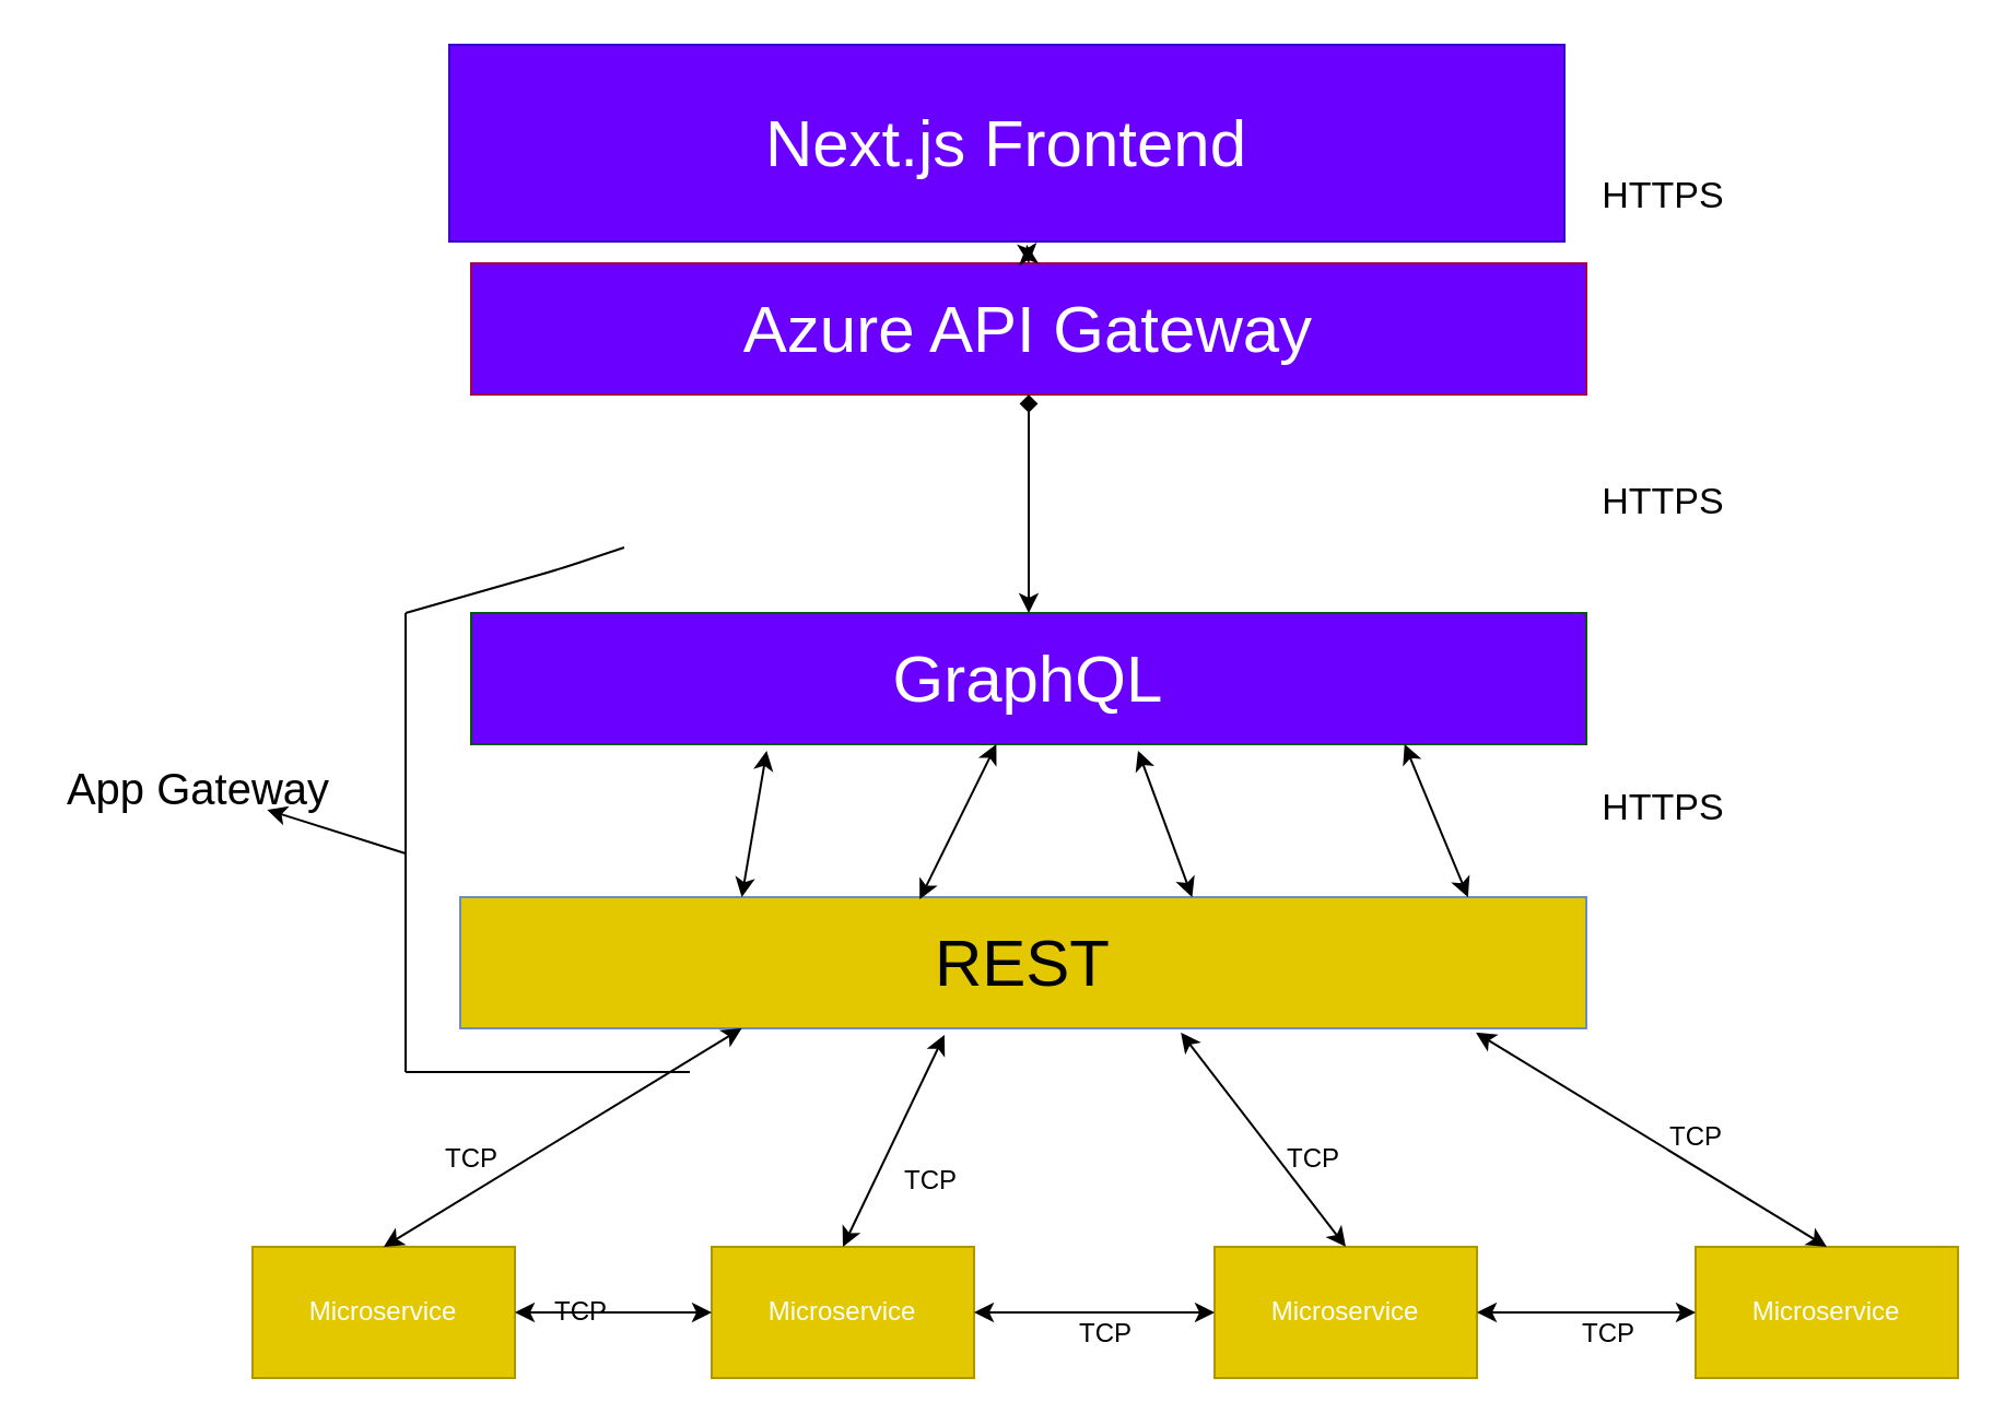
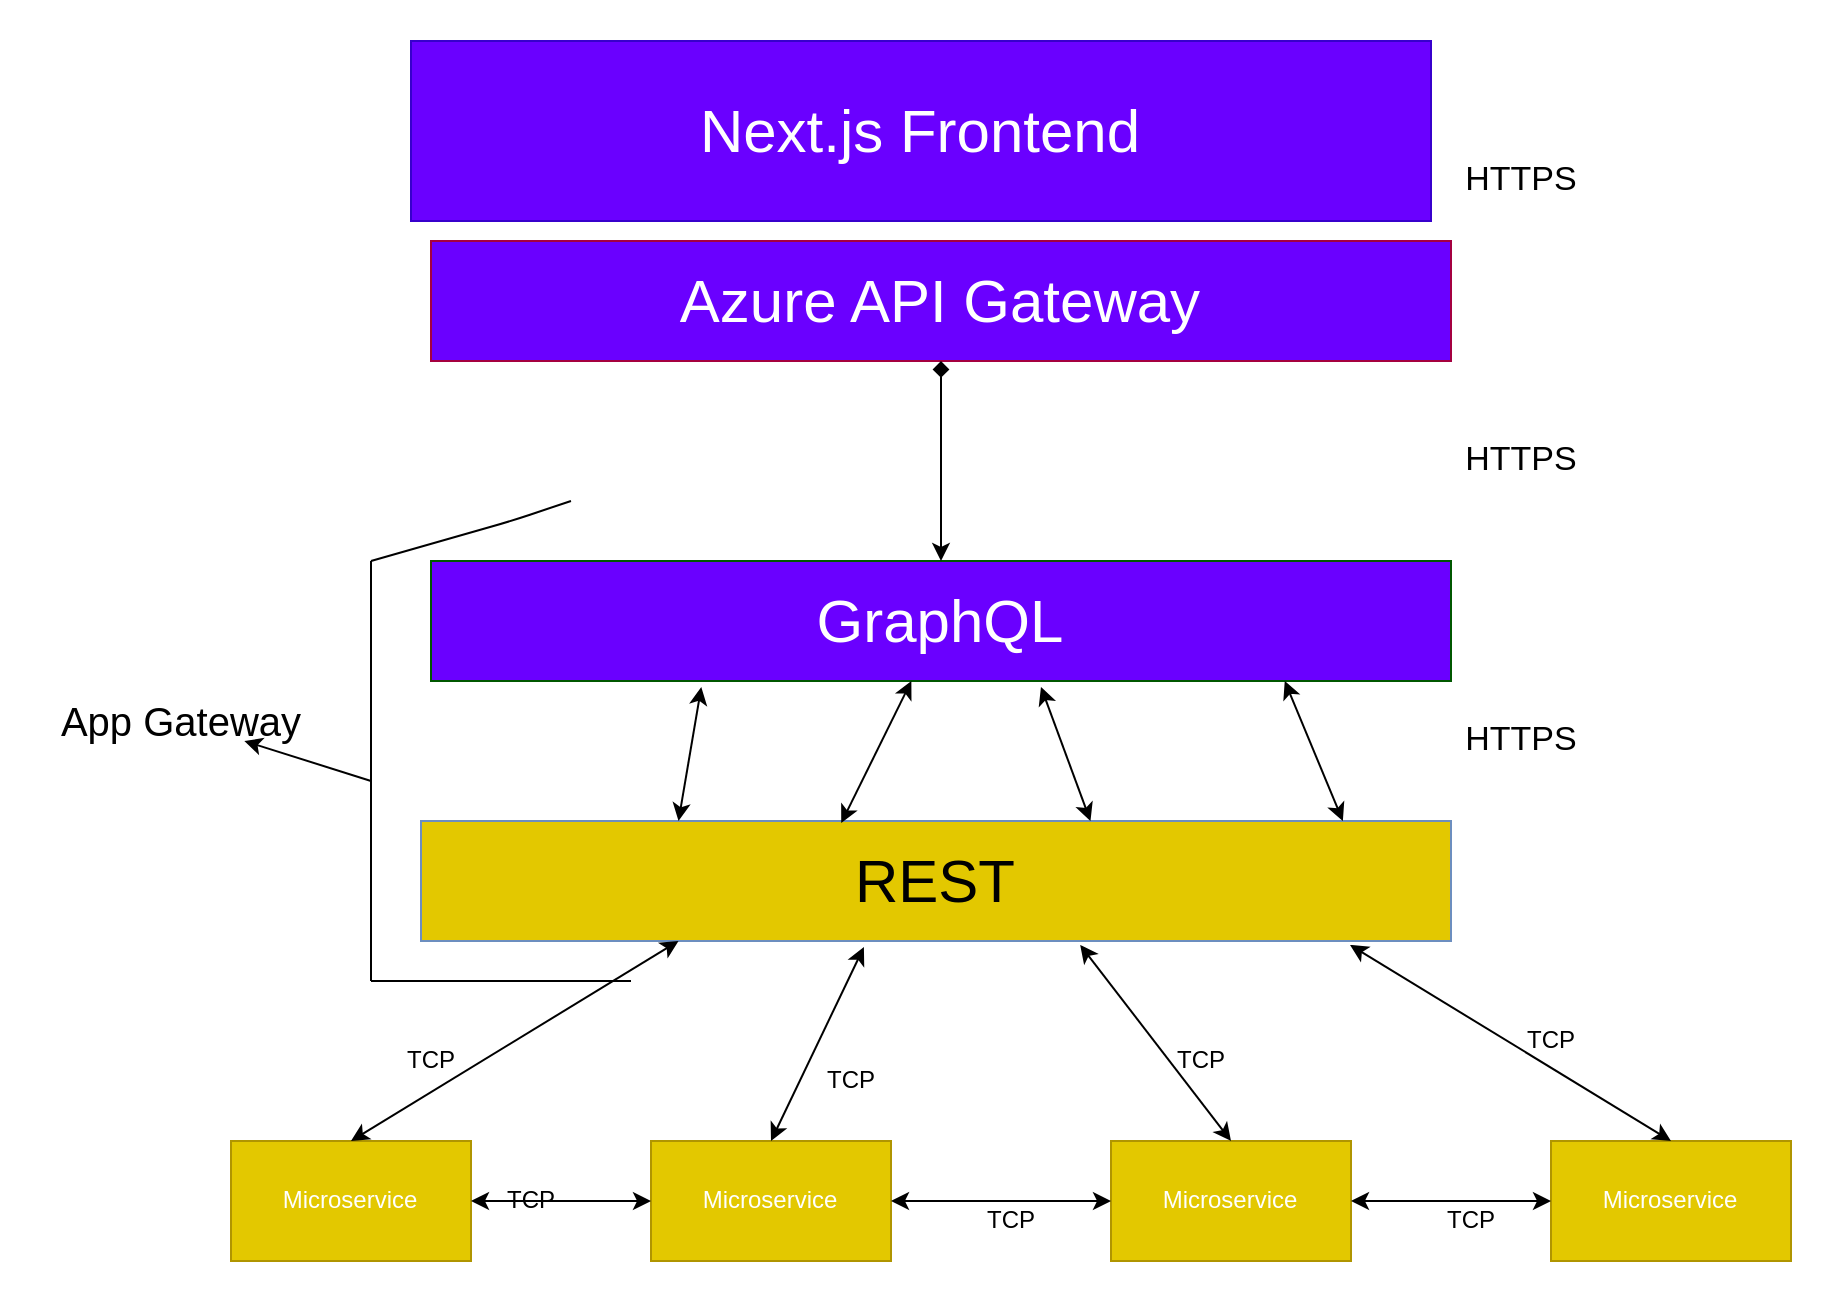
  <mxCell id="0" />
  <mxCell id="1" parent="0" />
  <mxCell id="2" value="&lt;font style=&quot;font-size: 30px&quot;&gt;REST&lt;/font&gt;" style="rounded=0;whiteSpace=wrap;html=1;fillColor=#e3c800;strokeColor=#6c8ebf;" vertex="1" parent="1"><mxGeometry x="210" y="410" width="515" height="60" as="geometry" /></mxCell>
  <mxCell id="3" value="&lt;font style=&quot;font-size: 30px&quot;&gt;GraphQL&lt;/font&gt;" style="rounded=0;whiteSpace=wrap;html=1;fillColor=#6a00ff;strokeColor=#005700;fontColor=#ffffff;" vertex="1" parent="1"><mxGeometry x="215" y="280" width="510" height="60" as="geometry" /></mxCell>
  <mxCell id="4" value="&lt;font style=&quot;font-size: 30px&quot;&gt;Azure API Gateway&lt;/font&gt;" style="rounded=0;whiteSpace=wrap;html=1;fillColor=#6a00ff;strokeColor=#A50040;fontColor=#ffffff;" vertex="1" parent="1"><mxGeometry x="215" y="120" width="510" height="60" as="geometry" /></mxCell>
  <mxCell id="5" value="" style="endArrow=none;html=1;" edge="1" parent="1"><mxGeometry width="50" height="50" relative="1" as="geometry"><mxPoint x="185" y="490" as="sourcePoint" /><mxPoint x="185" y="280" as="targetPoint" /></mxGeometry></mxCell>
  <mxCell id="6" value="" style="endArrow=none;html=1;" edge="1" parent="1"><mxGeometry width="50" height="50" relative="1" as="geometry"><mxPoint x="185" y="280" as="sourcePoint" /><mxPoint x="285" y="250" as="targetPoint" /><Array as="points"><mxPoint x="255" y="260" /></Array></mxGeometry></mxCell>
  <mxCell id="7" value="" style="endArrow=none;html=1;" edge="1" parent="1"><mxGeometry width="50" height="50" relative="1" as="geometry"><mxPoint x="185" y="490" as="sourcePoint" /><mxPoint x="315" y="490" as="targetPoint" /></mxGeometry></mxCell>
  <mxCell id="8" value="&lt;font style=&quot;font-size: 20px&quot;&gt;App Gateway&lt;/font&gt;" style="text;html=1;align=center;verticalAlign=middle;resizable=0;points=[];autosize=1;strokeColor=none;" vertex="1" parent="1"><mxGeometry x="20" y="350" width="140" height="20" as="geometry" /></mxCell>
  <mxCell id="9" value="" style="endArrow=classic;html=1;" edge="1" parent="1" target="8"><mxGeometry width="50" height="50" relative="1" as="geometry"><mxPoint x="185" y="390" as="sourcePoint" /><mxPoint x="515" y="350" as="targetPoint" /></mxGeometry></mxCell>
  <mxCell id="10" value="&lt;font style=&quot;font-size: 30px&quot;&gt;Next.js Frontend&lt;/font&gt;" style="rounded=0;whiteSpace=wrap;html=1;fillColor=#6a00ff;strokeColor=#3700CC;fontColor=#ffffff;" vertex="1" parent="1"><mxGeometry x="205" y="20" width="510" height="90" as="geometry" /></mxCell>
  <mxCell id="11" value="&lt;span&gt;Microservice&lt;/span&gt;" style="rounded=0;whiteSpace=wrap;html=1;fillColor=#e3c800;strokeColor=#B09500;fontColor=#ffffff;" vertex="1" parent="1"><mxGeometry x="115" y="570" width="120" height="60" as="geometry" /></mxCell>
  <mxCell id="12" value="Microservice" style="rounded=0;whiteSpace=wrap;html=1;fillColor=#e3c800;strokeColor=#B09500;fontColor=#ffffff;" vertex="1" parent="1"><mxGeometry x="325" y="570" width="120" height="60" as="geometry" /></mxCell>
  <mxCell id="13" value="&lt;span&gt;Microservice&lt;/span&gt;" style="rounded=0;whiteSpace=wrap;html=1;fillColor=#e3c800;strokeColor=#B09500;fontColor=#ffffff;" vertex="1" parent="1"><mxGeometry x="555" y="570" width="120" height="60" as="geometry" /></mxCell>
  <mxCell id="14" value="&lt;span&gt;Microservice&lt;/span&gt;" style="rounded=0;whiteSpace=wrap;html=1;fillColor=#e3c800;strokeColor=#B09500;fontColor=#ffffff;" vertex="1" parent="1"><mxGeometry x="775" y="570" width="120" height="60" as="geometry" /></mxCell>
  <mxCell id="15" value="" style="endArrow=classic;startArrow=classic;html=1;exitX=1;exitY=0.5;exitDx=0;exitDy=0;entryX=0;entryY=0.5;entryDx=0;entryDy=0;" edge="1" parent="1" source="11" target="12"><mxGeometry width="50" height="50" relative="1" as="geometry"><mxPoint x="475" y="490" as="sourcePoint" /><mxPoint x="525" y="440" as="targetPoint" /></mxGeometry></mxCell>
  <mxCell id="16" value="" style="endArrow=classic;startArrow=classic;html=1;exitX=1;exitY=0.5;exitDx=0;exitDy=0;entryX=0;entryY=0.5;entryDx=0;entryDy=0;" edge="1" parent="1" source="12" target="13"><mxGeometry width="50" height="50" relative="1" as="geometry"><mxPoint x="475" y="490" as="sourcePoint" /><mxPoint x="525" y="440" as="targetPoint" /></mxGeometry></mxCell>
  <mxCell id="17" value="" style="endArrow=classic;startArrow=classic;html=1;exitX=1;exitY=0.5;exitDx=0;exitDy=0;entryX=0;entryY=0.5;entryDx=0;entryDy=0;" edge="1" parent="1" source="13" target="14"><mxGeometry width="50" height="50" relative="1" as="geometry"><mxPoint x="475" y="490" as="sourcePoint" /><mxPoint x="525" y="440" as="targetPoint" /></mxGeometry></mxCell>
  <mxCell id="18" value="TCP" style="text;html=1;align=center;verticalAlign=middle;resizable=0;points=[];autosize=1;strokeColor=none;" vertex="1" parent="1"><mxGeometry x="485" y="600" width="40" height="20" as="geometry" /></mxCell>
  <mxCell id="19" value="TCP" style="text;html=1;align=center;verticalAlign=middle;resizable=0;points=[];autosize=1;strokeColor=none;" vertex="1" parent="1"><mxGeometry x="715" y="600" width="40" height="20" as="geometry" /></mxCell>
  <mxCell id="20" value="TCP" style="text;html=1;align=center;verticalAlign=middle;resizable=0;points=[];autosize=1;strokeColor=none;" vertex="1" parent="1"><mxGeometry x="245" y="590" width="40" height="20" as="geometry" /></mxCell>
- <mxCell id="21" value="" style="endArrow=classic;startArrow=classic;html=1;exitX=0.5;exitY=0;exitDx=0;exitDy=0;entryX=0.518;entryY=1.017;entryDx=0;entryDy=0;entryPerimeter=0;" edge="1" parent="1" source="4" target="10"><mxGeometry width="50" height="50" relative="1" as="geometry"><mxPoint x="475" y="290" as="sourcePoint" /><mxPoint x="465" y="110" as="targetPoint" /></mxGeometry></mxCell>
  <mxCell id="22" value="&lt;font style=&quot;font-size: 17px&quot;&gt;HTTPS&lt;/font&gt;" style="text;html=1;align=center;verticalAlign=middle;resizable=0;points=[];autosize=1;strokeColor=none;" vertex="1" parent="1"><mxGeometry x="725" y="80" width="70" height="20" as="geometry" /></mxCell>
  <mxCell id="23" value="" style="endArrow=diamond;startArrow=classic;html=1;entryX=0.5;entryY=1;entryDx=0;entryDy=0;exitX=0.5;exitY=0;exitDx=0;exitDy=0;" edge="1" parent="1" source="3" target="4"><mxGeometry width="50" height="50" relative="1" as="geometry"><mxPoint x="475" y="290" as="sourcePoint" /><mxPoint x="525" y="240" as="targetPoint" /></mxGeometry></mxCell>
  <mxCell id="24" value="&lt;font color=&quot;rgba(0, 0, 0, 0)&quot; face=&quot;monospace&quot;&gt;&lt;span style=&quot;font-size: 0px&quot;&gt;H&lt;/span&gt;&lt;/font&gt;" style="text;html=1;align=center;verticalAlign=middle;resizable=0;points=[];autosize=1;strokeColor=none;" vertex="1" parent="1"><mxGeometry x="505" y="270" width="20" height="20" as="geometry" /></mxCell>
  <mxCell id="25" value="" style="endArrow=classic;startArrow=classic;html=1;exitX=0.5;exitY=0;exitDx=0;exitDy=0;entryX=0.43;entryY=1.05;entryDx=0;entryDy=0;entryPerimeter=0;" edge="1" parent="1" source="12" target="2"><mxGeometry width="50" height="50" relative="1" as="geometry"><mxPoint x="455" y="550" as="sourcePoint" /><mxPoint x="505" y="500" as="targetPoint" /></mxGeometry></mxCell>
  <mxCell id="26" value="" style="endArrow=classic;startArrow=classic;html=1;exitX=0.5;exitY=0;exitDx=0;exitDy=0;entryX=0.64;entryY=1.033;entryDx=0;entryDy=0;entryPerimeter=0;" edge="1" parent="1" source="13" target="2"><mxGeometry width="50" height="50" relative="1" as="geometry"><mxPoint x="395" y="610" as="sourcePoint" /><mxPoint x="443.95" y="473" as="targetPoint" /></mxGeometry></mxCell>
  <mxCell id="27" value="" style="endArrow=classic;startArrow=classic;html=1;exitX=0.5;exitY=0;exitDx=0;exitDy=0;entryX=0.25;entryY=1;entryDx=0;entryDy=0;" edge="1" parent="1" source="11" target="2"><mxGeometry width="50" height="50" relative="1" as="geometry"><mxPoint x="405" y="620" as="sourcePoint" /><mxPoint x="453.95" y="483" as="targetPoint" /></mxGeometry></mxCell>
  <mxCell id="28" value="" style="endArrow=classic;startArrow=classic;html=1;exitX=0.5;exitY=0;exitDx=0;exitDy=0;entryX=0.902;entryY=1.033;entryDx=0;entryDy=0;entryPerimeter=0;" edge="1" parent="1" source="14" target="2"><mxGeometry width="50" height="50" relative="1" as="geometry"><mxPoint x="415" y="630" as="sourcePoint" /><mxPoint x="463.95" y="493" as="targetPoint" /></mxGeometry></mxCell>
  <mxCell id="29" value="TCP" style="text;html=1;align=center;verticalAlign=middle;resizable=0;points=[];autosize=1;strokeColor=none;" vertex="1" parent="1"><mxGeometry x="195" y="520" width="40" height="20" as="geometry" /></mxCell>
  <mxCell id="30" value="TCP" style="text;html=1;align=center;verticalAlign=middle;resizable=0;points=[];autosize=1;strokeColor=none;" vertex="1" parent="1"><mxGeometry x="755" y="510" width="40" height="20" as="geometry" /></mxCell>
  <mxCell id="31" value="TCP" style="text;html=1;align=center;verticalAlign=middle;resizable=0;points=[];autosize=1;strokeColor=none;" vertex="1" parent="1"><mxGeometry x="580" y="520" width="40" height="20" as="geometry" /></mxCell>
  <mxCell id="32" value="TCP" style="text;html=1;align=center;verticalAlign=middle;resizable=0;points=[];autosize=1;strokeColor=none;" vertex="1" parent="1"><mxGeometry x="405" y="530" width="40" height="20" as="geometry" /></mxCell>
  <mxCell id="33" value="" style="endArrow=classic;startArrow=classic;html=1;exitX=0.25;exitY=0;exitDx=0;exitDy=0;entryX=0.265;entryY=1.05;entryDx=0;entryDy=0;entryPerimeter=0;" edge="1" parent="1" source="2" target="3"><mxGeometry width="50" height="50" relative="1" as="geometry"><mxPoint x="455" y="410" as="sourcePoint" /><mxPoint x="505" y="360" as="targetPoint" /></mxGeometry></mxCell>
  <mxCell id="34" value="" style="endArrow=classic;startArrow=classic;html=1;exitX=0.408;exitY=0.017;exitDx=0;exitDy=0;exitPerimeter=0;" edge="1" parent="1" source="2" target="3"><mxGeometry width="50" height="50" relative="1" as="geometry"><mxPoint x="434" y="400" as="sourcePoint" /><mxPoint x="445" y="343" as="targetPoint" /></mxGeometry></mxCell>
  <mxCell id="35" value="" style="endArrow=classic;startArrow=classic;html=1;entryX=0.598;entryY=1.05;entryDx=0;entryDy=0;entryPerimeter=0;exitX=0.65;exitY=0;exitDx=0;exitDy=0;exitPerimeter=0;" edge="1" parent="1" source="2" target="3"><mxGeometry width="50" height="50" relative="1" as="geometry"><mxPoint x="358.75" y="420" as="sourcePoint" /><mxPoint x="370.15" y="363" as="targetPoint" /></mxGeometry></mxCell>
  <mxCell id="36" value="" style="endArrow=classic;startArrow=classic;html=1;exitX=0.895;exitY=0;exitDx=0;exitDy=0;entryX=0.837;entryY=1;entryDx=0;entryDy=0;entryPerimeter=0;exitPerimeter=0;" edge="1" parent="1" source="2" target="3"><mxGeometry width="50" height="50" relative="1" as="geometry"><mxPoint x="368.75" y="430" as="sourcePoint" /><mxPoint x="380.15" y="373" as="targetPoint" /></mxGeometry></mxCell>
  <mxCell id="37" value="&lt;font style=&quot;font-size: 17px&quot;&gt;HTTPS&lt;/font&gt;" style="text;html=1;align=center;verticalAlign=middle;resizable=0;points=[];autosize=1;strokeColor=none;" vertex="1" parent="1"><mxGeometry x="725" y="220" width="70" height="20" as="geometry" /></mxCell>
  <mxCell id="38" value="&lt;font style=&quot;font-size: 17px&quot;&gt;HTTPS&lt;/font&gt;" style="text;html=1;align=center;verticalAlign=middle;resizable=0;points=[];autosize=1;strokeColor=none;" vertex="1" parent="1"><mxGeometry x="725" y="360" width="70" height="20" as="geometry" /></mxCell>
